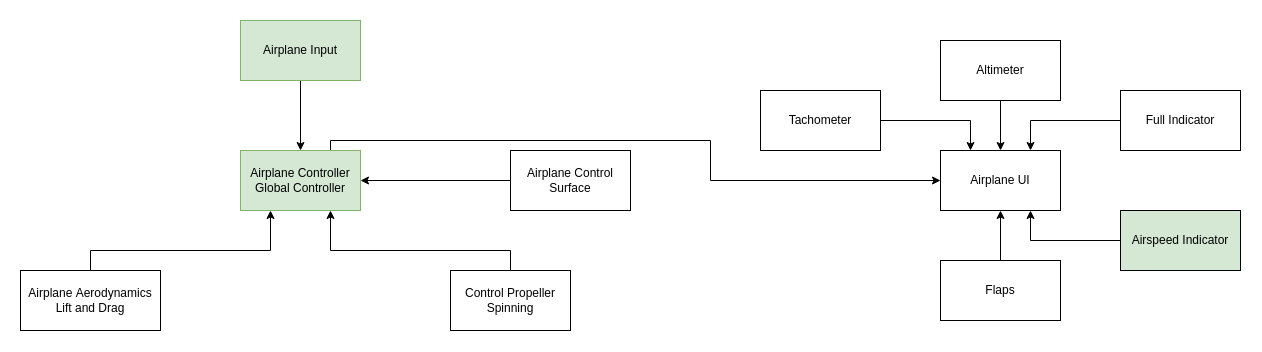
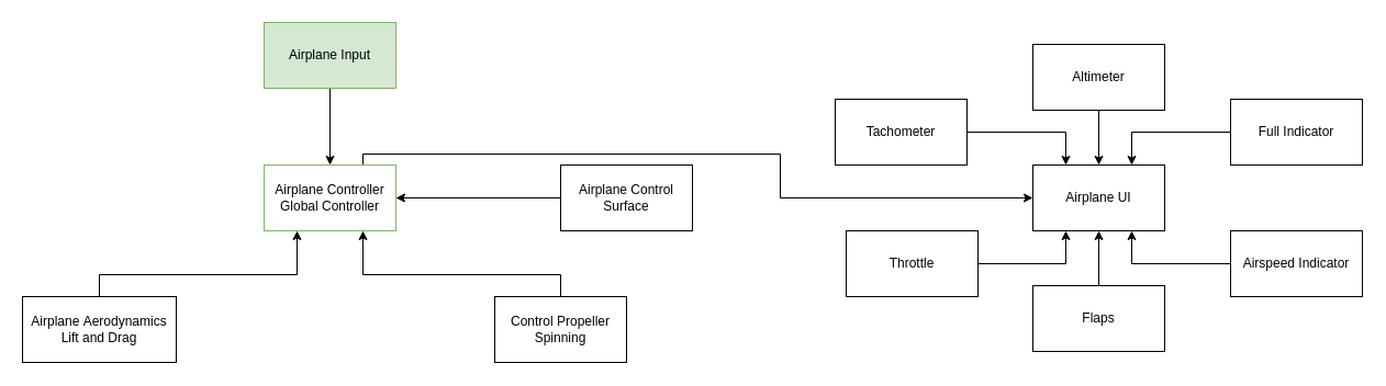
  <mxCell id="0" />
  <mxCell id="1" parent="0" />
  <mxCell id="2" style="edgeStyle=orthogonalEdgeStyle;rounded=0;orthogonalLoop=1;jettySize=auto;html=1;entryX=0;entryY=0.5;entryDx=0;entryDy=0;" parent="1" source="3" target="12" edge="1"><mxGeometry relative="1" as="geometry"><Array as="points"><mxPoint x="330" y="140" /><mxPoint x="710" y="140" /><mxPoint x="710" y="180" /></Array></mxGeometry></mxCell>
- <mxCell id="3" value="Airplane Controller&lt;br&gt;Global Controller" style="rounded=0;whiteSpace=wrap;html=1;fillColor=#d5e8d4;strokeColor=#82b366;" parent="1" vertex="1"><mxGeometry x="240" y="150" width="120" height="60" as="geometry" /></mxCell>
+ <mxCell id="3" value="Airplane Controller&lt;br&gt;Global Controller" style="rounded=0;whiteSpace=wrap;html=1;fillColor=#ffffff;strokeColor=#82b366;" parent="1" vertex="1"><mxGeometry x="240" y="150" width="120" height="60" as="geometry" /></mxCell>
  <mxCell id="4" style="edgeStyle=orthogonalEdgeStyle;rounded=0;orthogonalLoop=1;jettySize=auto;html=1;entryX=0.25;entryY=1;entryDx=0;entryDy=0;" parent="1" source="5" target="3" edge="1"><mxGeometry relative="1" as="geometry"><Array as="points"><mxPoint x="90" y="250" /><mxPoint x="270" y="250" /></Array></mxGeometry></mxCell>
  <mxCell id="5" value="Airplane&amp;nbsp;Aerodynamics&lt;br&gt;Lift and Drag" style="rounded=0;whiteSpace=wrap;html=1;" parent="1" vertex="1"><mxGeometry x="20" y="270" width="140" height="60" as="geometry" /></mxCell>
  <mxCell id="6" style="edgeStyle=orthogonalEdgeStyle;rounded=0;orthogonalLoop=1;jettySize=auto;html=1;" parent="1" source="7" target="3" edge="1"><mxGeometry relative="1" as="geometry" /></mxCell>
  <mxCell id="7" value="Airplane Input" style="rounded=0;whiteSpace=wrap;html=1;fillColor=#d5e8d4;strokeColor=#82b366;" parent="1" vertex="1"><mxGeometry x="240" y="20" width="120" height="60" as="geometry" /></mxCell>
  <mxCell id="8" style="edgeStyle=orthogonalEdgeStyle;rounded=0;orthogonalLoop=1;jettySize=auto;html=1;entryX=0.75;entryY=1;entryDx=0;entryDy=0;" parent="1" source="9" target="3" edge="1"><mxGeometry relative="1" as="geometry"><Array as="points"><mxPoint x="510" y="250" /><mxPoint x="330" y="250" /></Array></mxGeometry></mxCell>
  <mxCell id="9" value="Control Propeller&lt;br&gt;Spinning" style="rounded=0;whiteSpace=wrap;html=1;" parent="1" vertex="1"><mxGeometry x="450" y="270" width="120" height="60" as="geometry" /></mxCell>
  <mxCell id="10" style="edgeStyle=orthogonalEdgeStyle;rounded=0;orthogonalLoop=1;jettySize=auto;html=1;entryX=1;entryY=0.5;entryDx=0;entryDy=0;" parent="1" source="11" target="3" edge="1"><mxGeometry relative="1" as="geometry" /></mxCell>
  <mxCell id="11" value="Airplane Control Surface" style="rounded=0;whiteSpace=wrap;html=1;" parent="1" vertex="1"><mxGeometry x="510" y="150" width="120" height="60" as="geometry" /></mxCell>
  <mxCell id="12" value="Airplane UI" style="rounded=0;whiteSpace=wrap;html=1;" parent="1" vertex="1"><mxGeometry x="940" y="150" width="120" height="60" as="geometry" /></mxCell>
  <mxCell id="13" style="edgeStyle=orthogonalEdgeStyle;rounded=0;orthogonalLoop=1;jettySize=auto;html=1;entryX=0.25;entryY=0;entryDx=0;entryDy=0;" parent="1" source="14" target="12" edge="1"><mxGeometry relative="1" as="geometry" /></mxCell>
  <mxCell id="14" value="Tachometer" style="rounded=0;whiteSpace=wrap;html=1;" parent="1" vertex="1"><mxGeometry x="760" y="90" width="120" height="60" as="geometry" /></mxCell>
  <mxCell id="15" style="edgeStyle=orthogonalEdgeStyle;rounded=0;orthogonalLoop=1;jettySize=auto;html=1;entryX=0.5;entryY=0;entryDx=0;entryDy=0;" parent="1" source="16" target="12" edge="1"><mxGeometry relative="1" as="geometry" /></mxCell>
  <mxCell id="16" value="Altimeter" style="rounded=0;whiteSpace=wrap;html=1;" parent="1" vertex="1"><mxGeometry x="940" y="40" width="120" height="60" as="geometry" /></mxCell>
  <mxCell id="17" style="edgeStyle=orthogonalEdgeStyle;rounded=0;orthogonalLoop=1;jettySize=auto;html=1;entryX=0.75;entryY=0;entryDx=0;entryDy=0;" parent="1" source="18" target="12" edge="1"><mxGeometry relative="1" as="geometry" /></mxCell>
  <mxCell id="18" value="Full Indicator" style="rounded=0;whiteSpace=wrap;html=1;" parent="1" vertex="1"><mxGeometry x="1120" y="90" width="120" height="60" as="geometry" /></mxCell>
+ <mxCell id="19" style="edgeStyle=orthogonalEdgeStyle;rounded=0;orthogonalLoop=1;jettySize=auto;html=1;entryX=0.25;entryY=1;entryDx=0;entryDy=0;" parent="1" source="20" target="12" edge="1"><mxGeometry relative="1" as="geometry" /></mxCell>
+ <mxCell id="20" value="Throttle" style="rounded=0;whiteSpace=wrap;html=1;" parent="1" vertex="1"><mxGeometry x="770" y="210" width="120" height="60" as="geometry" /></mxCell>
  <mxCell id="21" style="edgeStyle=orthogonalEdgeStyle;rounded=0;orthogonalLoop=1;jettySize=auto;html=1;entryX=0.5;entryY=1;entryDx=0;entryDy=0;" parent="1" source="22" target="12" edge="1"><mxGeometry relative="1" as="geometry" /></mxCell>
  <mxCell id="22" value="Flaps" style="rounded=0;whiteSpace=wrap;html=1;" parent="1" vertex="1"><mxGeometry x="940" y="260" width="120" height="60" as="geometry" /></mxCell>
  <mxCell id="23" style="edgeStyle=orthogonalEdgeStyle;rounded=0;orthogonalLoop=1;jettySize=auto;html=1;entryX=0.75;entryY=1;entryDx=0;entryDy=0;" parent="1" source="24" target="12" edge="1"><mxGeometry relative="1" as="geometry" /></mxCell>
- <mxCell id="24" value="Airspeed Indicator" style="rounded=0;whiteSpace=wrap;html=1;fillColor=#d5e8d4;" parent="1" vertex="1"><mxGeometry x="1120" y="210" width="120" height="60" as="geometry" /></mxCell>
+ <mxCell id="24" value="Airspeed Indicator" style="rounded=0;whiteSpace=wrap;html=1;" parent="1" vertex="1"><mxGeometry x="1120" y="210" width="120" height="60" as="geometry" /></mxCell>
